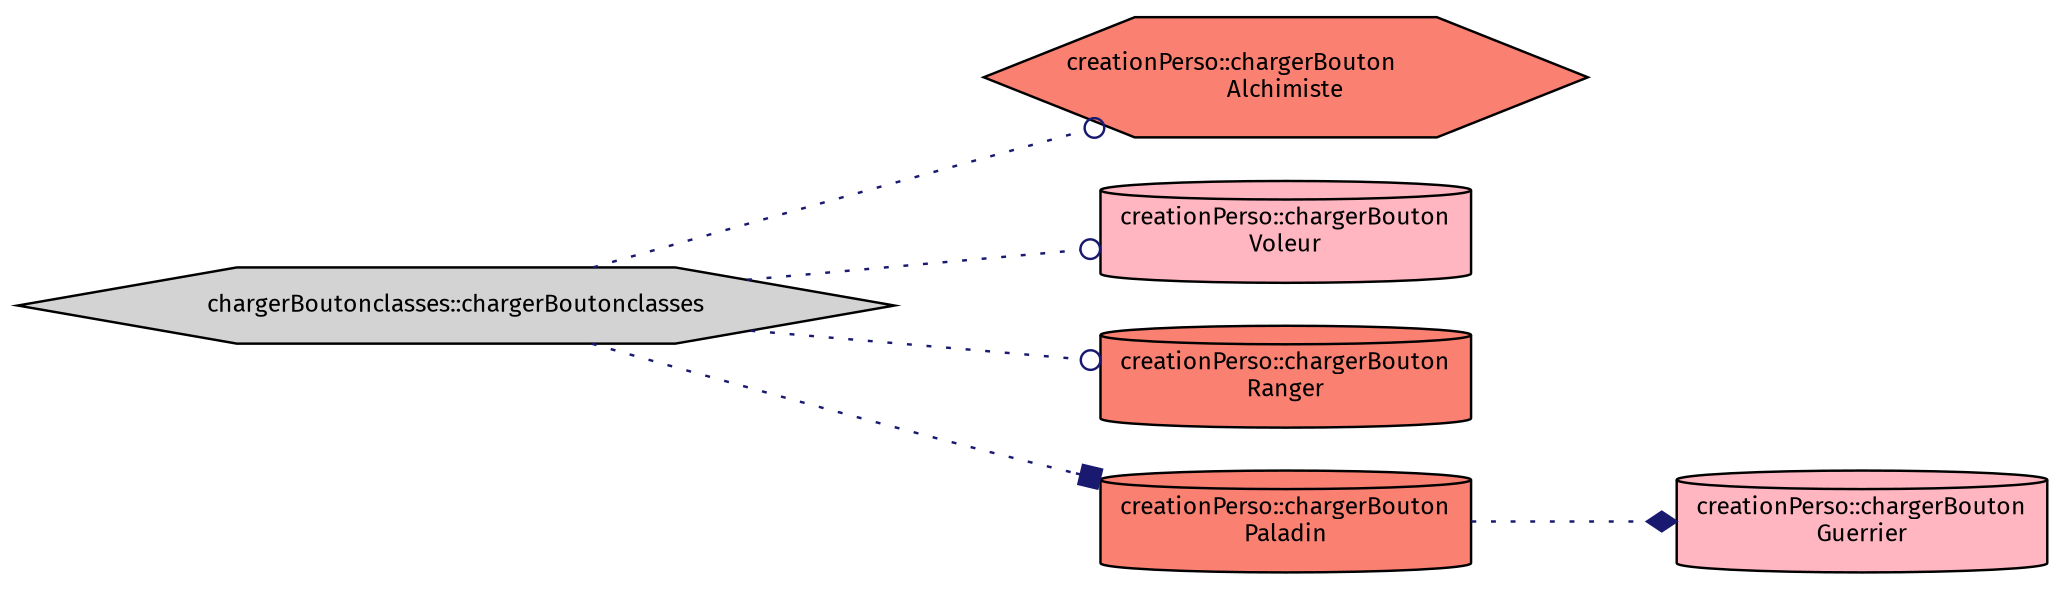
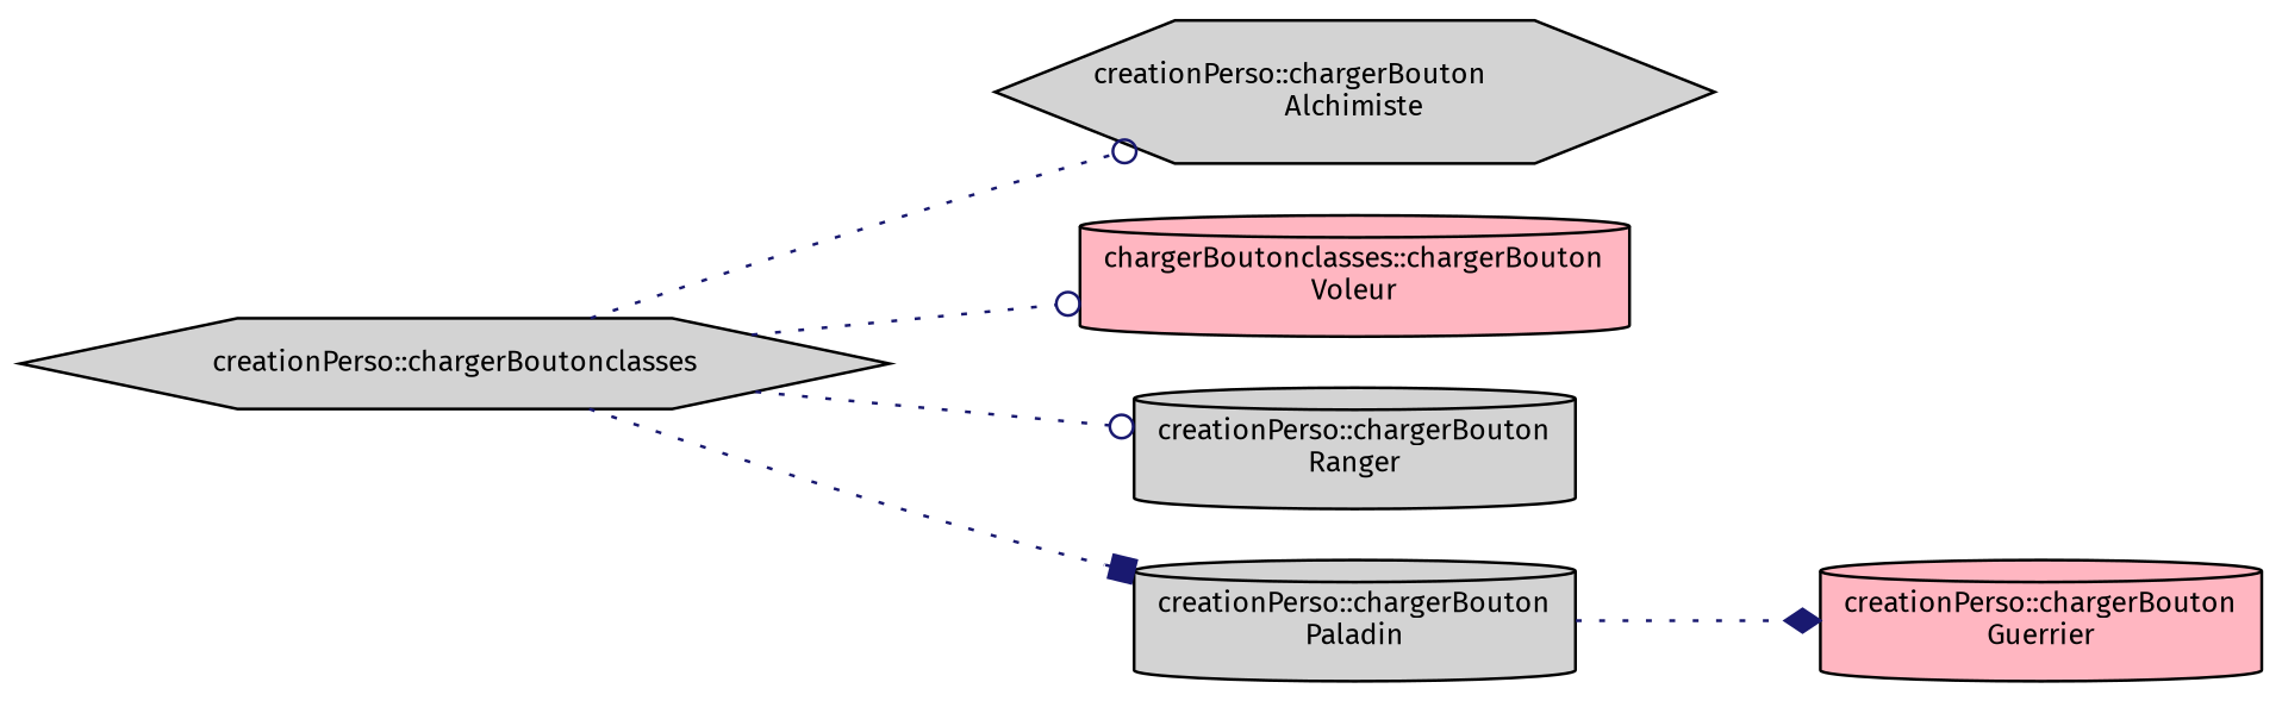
  digraph {
    fontname="Fira Sans"
    rankdir=LR
    node [color=black fillcolor=lightgrey fontname="Fira Sans" fontsize=10 shape=cylinder style=filled]
    edge [arrowhead=odot color=midnightblue fontname="Fira Sans" fontsize=10 labelfontname=Helvetica labelfontsize=10 style=dotted]
-   n1 [fontcolor=black height=0.2 label="chargerBoutonclasses::chargerBoutonclasses" shape=hexagon width=0.4]
-   n2 [fillcolor=salmon height=0.2 label="creationPerso::chargerBouton\lAlchimiste" shape=hexagon width=0.4]
-   n3 [fillcolor=lightpink height=0.2 label="creationPerso::chargerBouton\lVoleur" width=0.4]
-   n4 [fillcolor=salmon height=0.2 label="creationPerso::chargerBouton\lRanger" width=0.4]
-   n5 [fillcolor=salmon height=0.2 label="creationPerso::chargerBouton\lPaladin" width=0.4]
+   n1 [fontcolor=black height=0.2 label="creationPerso::chargerBoutonclasses" shape=hexagon width=0.4]
+   n2 [height=0.2 label="creationPerso::chargerBouton\lAlchimiste" shape=hexagon width=0.4]
+   n3 [fillcolor=lightpink height=0.2 label="chargerBoutonclasses::chargerBouton\lVoleur" width=0.4]
+   n4 [height=0.2 label="creationPerso::chargerBouton\lRanger" width=0.4]
+   n5 [height=0.2 label="creationPerso::chargerBouton\lPaladin" width=0.4]
    n6 [fillcolor=lightpink height=0.2 label="creationPerso::chargerBouton\lGuerrier" width=0.4]
    n1 -> n2
    n1 -> n3
    n1 -> n4
    n1 -> n5 [arrowhead=box]
    n5 -> n6 [arrowhead=diamond]
  }
